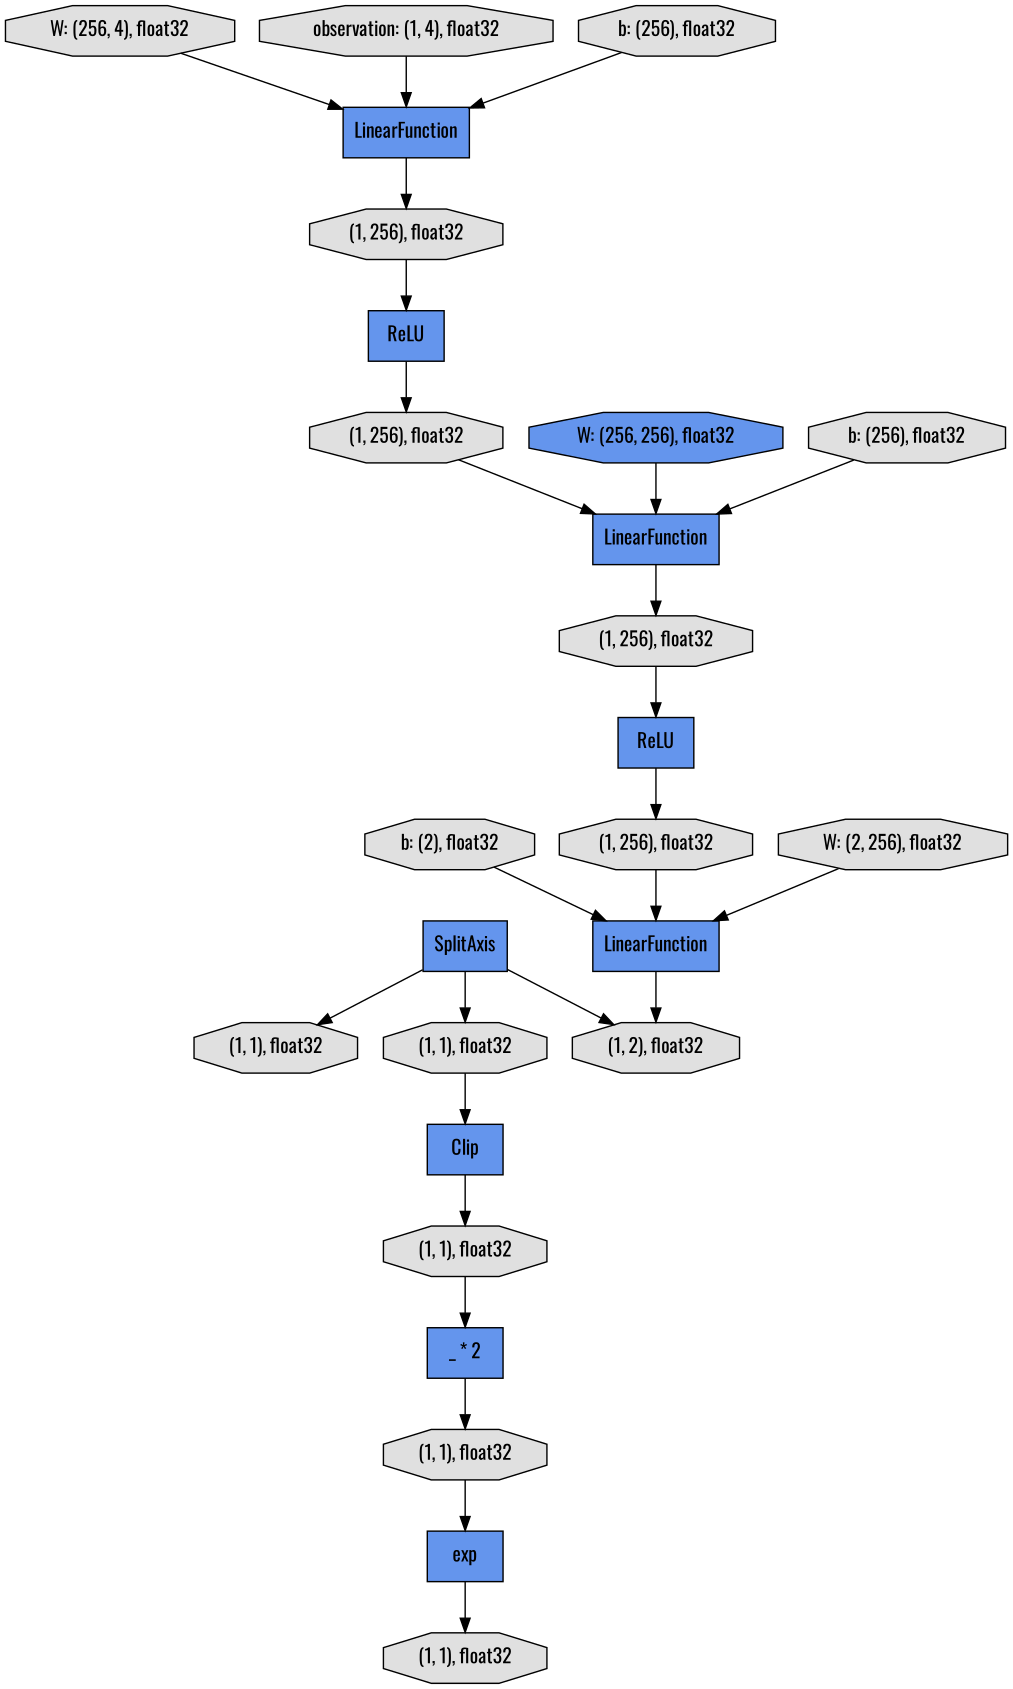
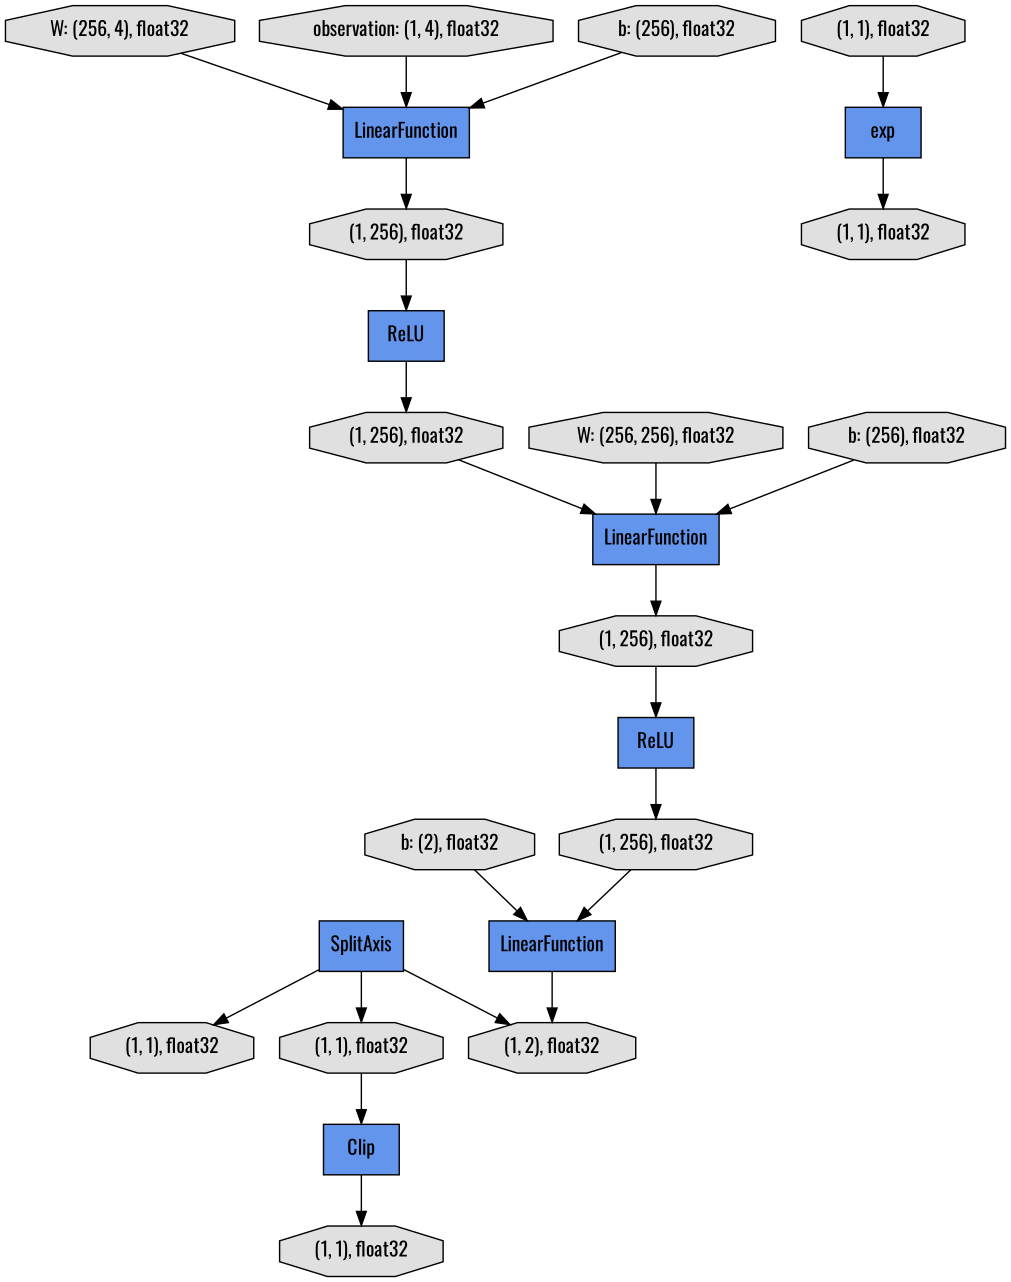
  digraph {
    fontname=Oswald
    rankdir=TB
    node [fillcolor="#E0E0E0" fontname=Oswald shape=octagon style=filled]
    edge [fontname=Oswald]
    n1 [fillcolor="#6495ED" label=SplitAxis shape=record]
    n2 [label="(1, 1), float32"]
    n3 [label="(1, 1), float32"]
    n4 [label="(1, 2), float32"]
    n5 [fillcolor="#6495ED" label=Clip shape=record]
    n6 [label="b: (2), float32"]
    n7 [fillcolor="#6495ED" label=LinearFunction shape=record]
    n8 [label="W: (256, 4), float32"]
    n9 [fillcolor="#6495ED" label=LinearFunction shape=record]
    n10 [label="(1, 256), float32"]
    n11 [label="(1, 256), float32"]
    n12 [label="(1, 1), float32"]
    n13 [label="observation: (1, 4), float32"]
    n14 [label="b: (256), float32"]
-   n15 [fillcolor="#6495ED" label="_ * 2" shape=record]
    n16 [label="(1, 1), float32"]
    n17 [fillcolor="#6495ED" label=ReLU shape=record]
    n18 [label="(1, 256), float32"]
    n19 [fillcolor="#6495ED" label=LinearFunction shape=record]
    n20 [fillcolor="#6495ED" label=exp shape=record]
    n21 [label="(1, 1), float32"]
-   n22 [fillcolor="#6495ED" label="W: (256, 256), float32"]
+   n22 [label="W: (256, 256), float32"]
    n23 [label="(1, 256), float32"]
    n24 [fillcolor="#6495ED" label=ReLU shape=record]
    n25 [label="b: (256), float32"]
-   n26 [label="W: (2, 256), float32"]
    n1 -> n2
    n1 -> n3
    n1 -> n4
    n3 -> n5
    n5 -> n12
    n6 -> n7
    n7 -> n4
    n8 -> n9
    n9 -> n10
    n10 -> n17
    n11 -> n7
-   n12 -> n15
    n13 -> n9
    n14 -> n9
-   n15 -> n16
    n16 -> n20
    n17 -> n18
    n18 -> n19
    n19 -> n23
    n20 -> n21
    n22 -> n19
    n23 -> n24
    n24 -> n11
    n25 -> n19
-   n26 -> n7
  }
